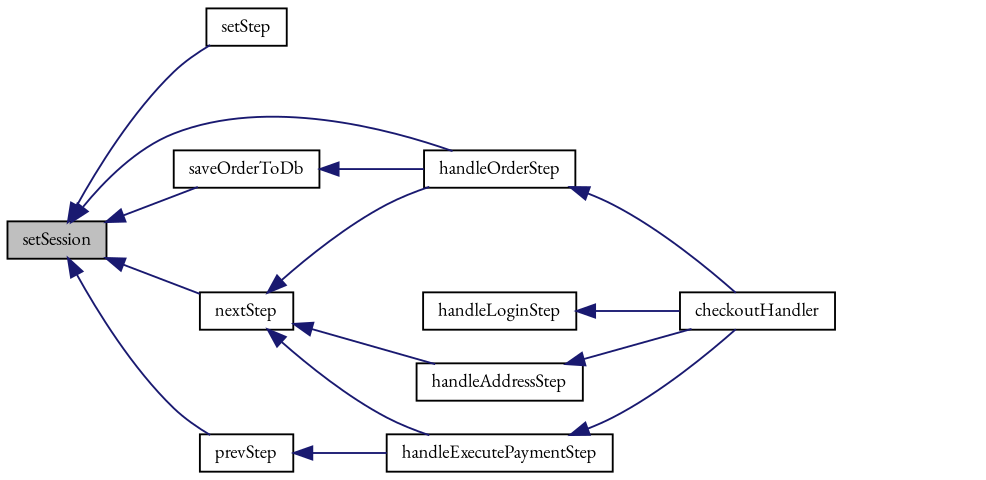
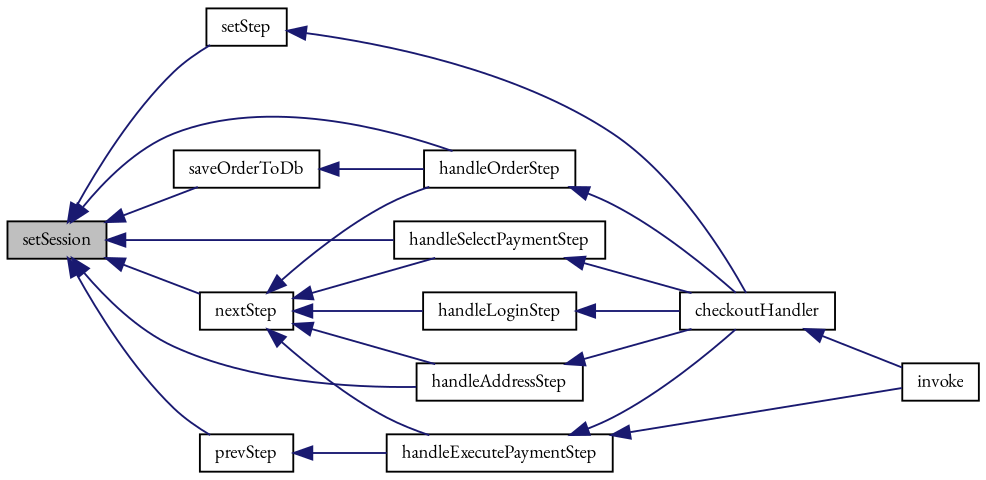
  digraph {
    fontname="EB Garamond"
    rankdir=LR
    node [color=black fillcolor=white fontname="EB Garamond" fontsize=10 shape=record style=filled]
    edge [color=midnightblue dir=back fontname="EB Garamond" fontsize=10 labelfontname=Helvetica labelfontsize=10 style=solid]
    n1 [fillcolor=grey75 fontcolor=black height=0.2 label=setSession width=0.4]
    n2 [height=0.2 label=handleOrderStep width=0.4]
    n3 [height=0.2 label=saveOrderToDb width=0.4]
+   n4 [height=0.2 label=handleSelectPaymentStep width=0.4]
    n5 [height=0.2 label=handleAddressStep width=0.4]
    n6 [height=0.2 label=setStep width=0.4]
    n7 [height=0.2 label=nextStep width=0.4]
    n8 [height=0.2 label=prevStep width=0.4]
    n9 [height=0.2 label=checkoutHandler width=0.4]
    n10 [height=0.2 label=handleLoginStep width=0.4]
    n11 [height=0.2 label=handleExecutePaymentStep width=0.4]
+   n12 [height=0.2 label=invoke width=0.4]
    n1 -> n2
    n1 -> n3
+   n1 -> n4
+   n1 -> n5
    n1 -> n6
    n1 -> n7
    n1 -> n8
    n2 -> n9
    n3 -> n2
+   n4 -> n9
    n5 -> n9
+   n6 -> n9
    n7 -> n2
+   n7 -> n4
    n7 -> n5
+   n7 -> n10
    n7 -> n11
    n8 -> n11
+   n9 -> n12
    n10 -> n9
    n11 -> n9
+   n11 -> n12
  }
